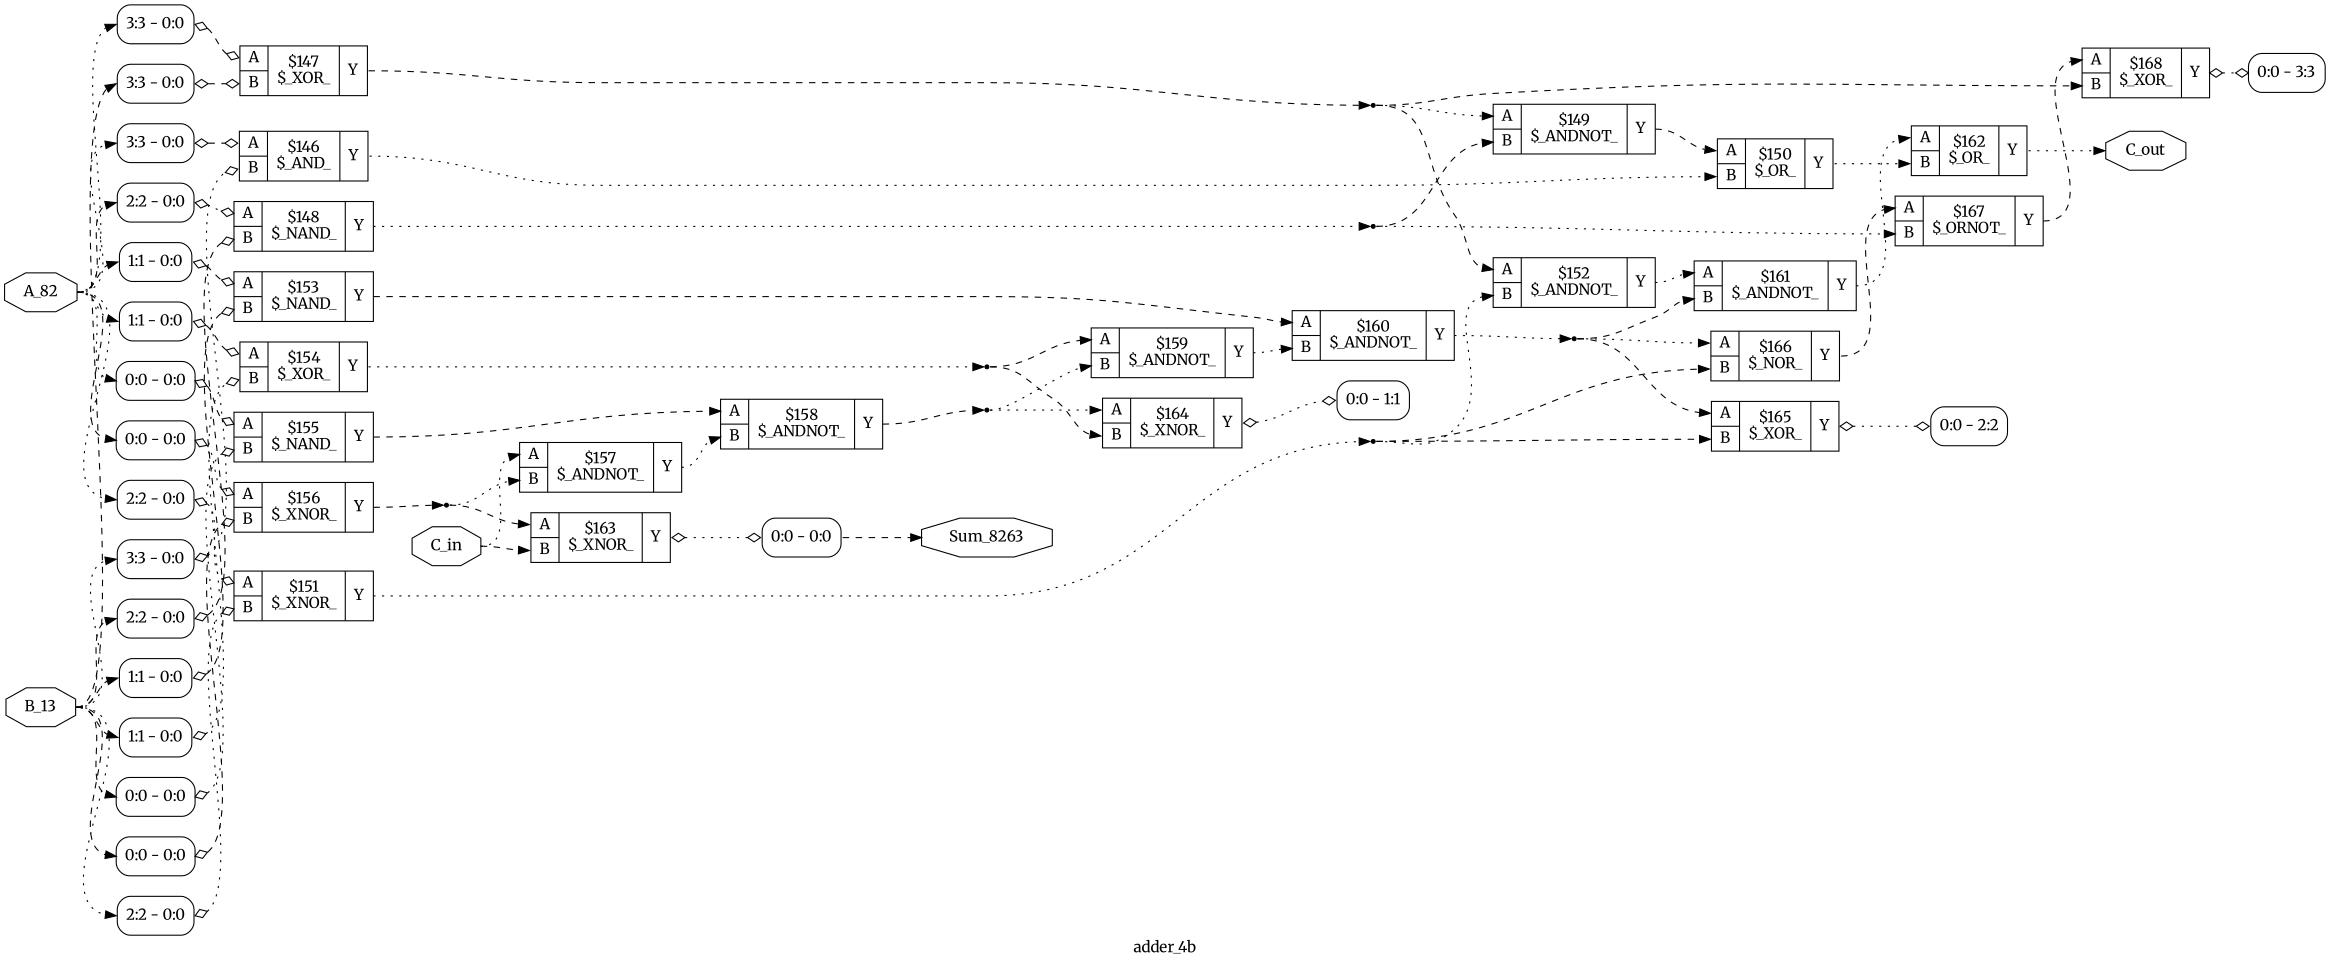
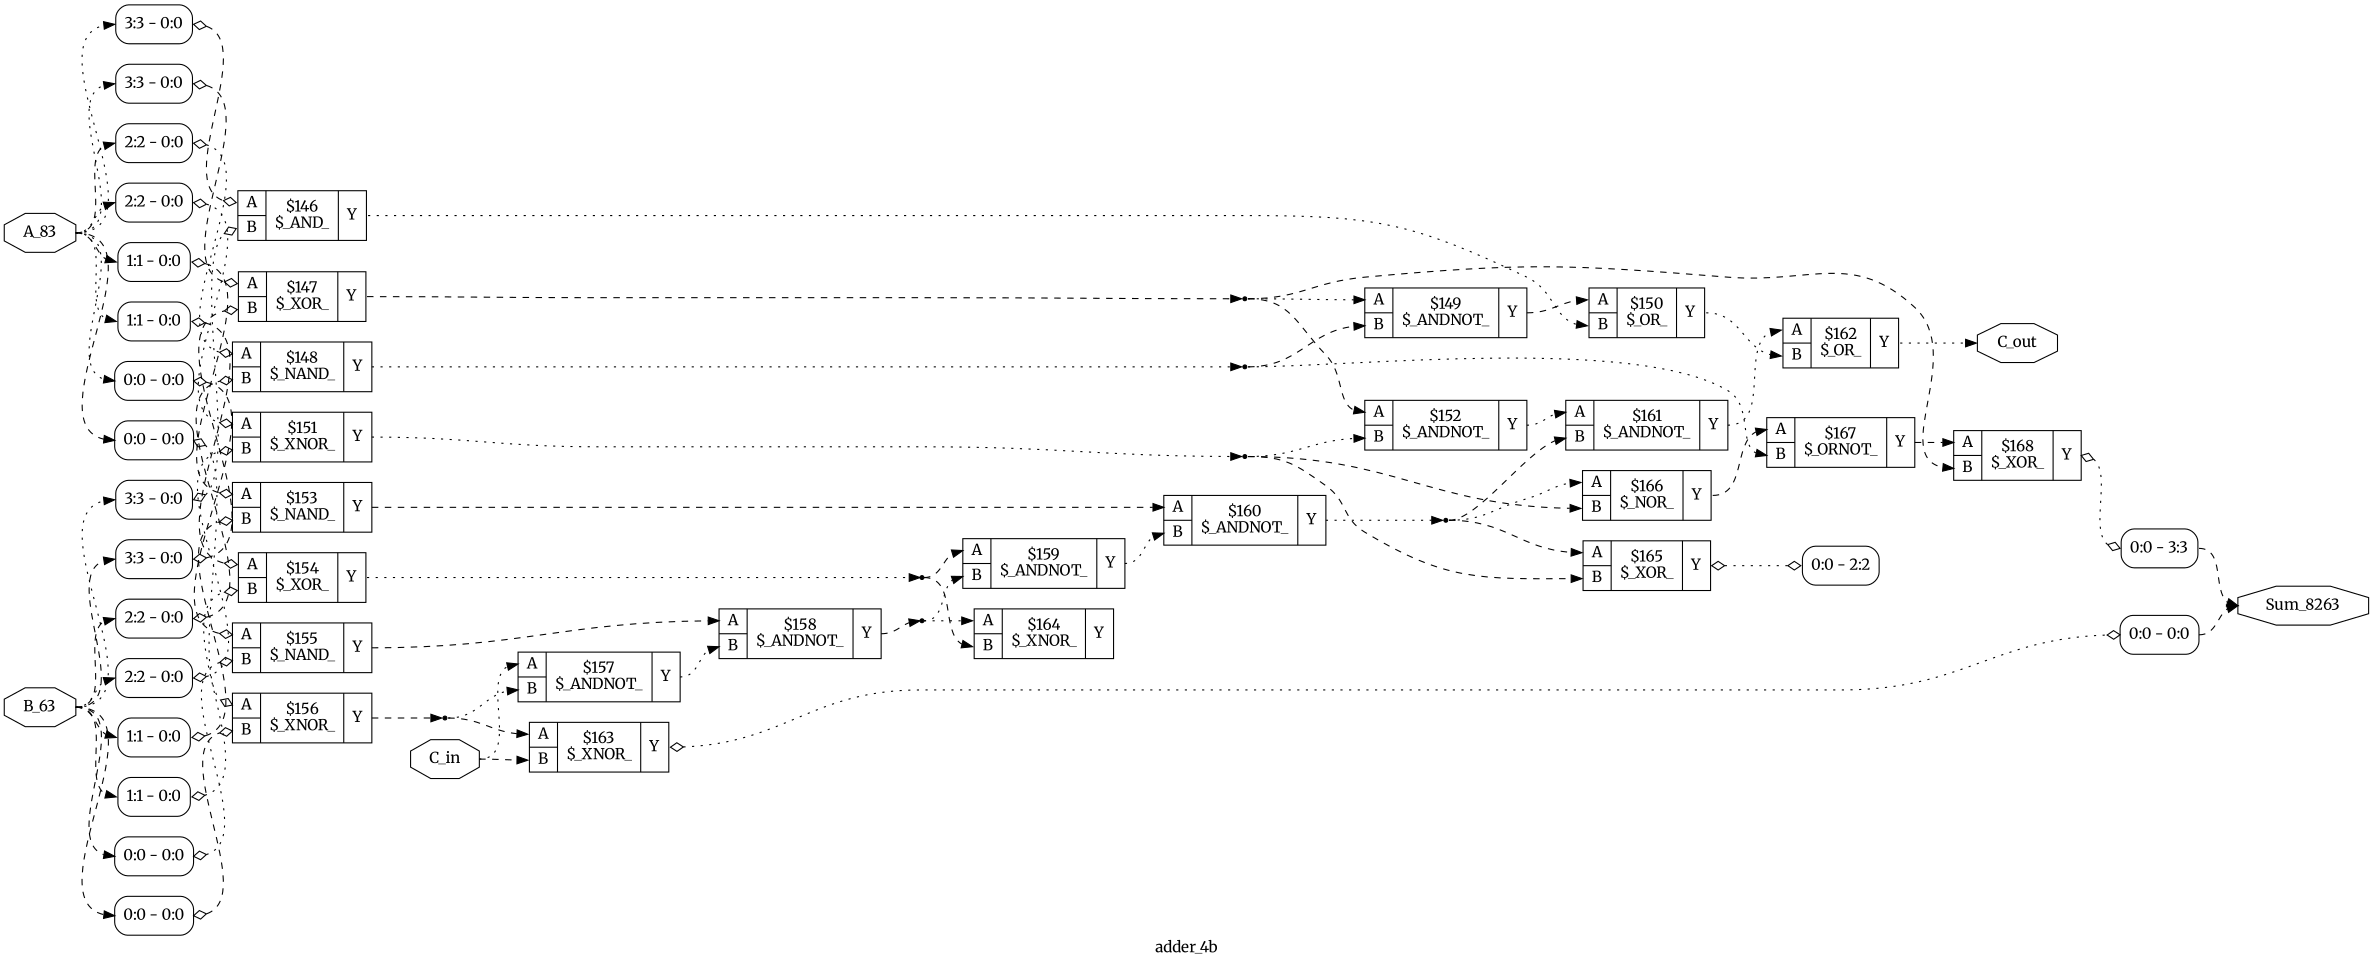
  digraph {
    fontname=Merriweather
    label=adder_4b
    rankdir=LR
    remincross=true
    node [fontname=Merriweather shape=record]
    edge [color=black fontname=Merriweather headport="p24:w" style=dashed tailport=e]
-   n19 [color=black fontcolor=black label=A_82 shape=octagon]
+   n19 [color=black fontcolor=black label=A_83 shape=octagon]
    x0 [label="<s0> 3:3 - 0:0 " style=rounded]
    x2 [label="<s0> 3:3 - 0:0 " style=rounded]
    x4 [label="<s0> 2:2 - 0:0 " style=rounded]
    x6 [label="<s0> 2:2 - 0:0 " style=rounded]
    x8 [label="<s0> 1:1 - 0:0 " style=rounded]
    x10 [label="<s0> 1:1 - 0:0 " style=rounded]
    x12 [label="<s0> 0:0 - 0:0 " style=rounded]
    x14 [label="<s0> 0:0 - 0:0 " style=rounded]
    c27 [label="{{<p24> A|<p25> B}|$146\n$_AND_|{<p26> Y}}"]
    c28 [label="{{<p24> A|<p25> B}|$147\n$_XOR_|{<p26> Y}}"]
    c29 [label="{{<p24> A|<p25> B}|$148\n$_NAND_|{<p26> Y}}"]
    c32 [label="{{<p24> A|<p25> B}|$151\n$_XNOR_|{<p26> Y}}"]
    c34 [label="{{<p24> A|<p25> B}|$153\n$_NAND_|{<p26> Y}}"]
    c35 [label="{{<p24> A|<p25> B}|$154\n$_XOR_|{<p26> Y}}"]
    c36 [label="{{<p24> A|<p25> B}|$155\n$_NAND_|{<p26> Y}}"]
    c37 [label="{{<p24> A|<p25> B}|$156\n$_XNOR_|{<p26> Y}}"]
-   n20 [color=black fontcolor=black label=B_13 shape=octagon]
+   n20 [color=black fontcolor=black label=B_63 shape=octagon]
    x1 [label="<s0> 3:3 - 0:0 " style=rounded]
    x3 [label="<s0> 3:3 - 0:0 " style=rounded]
    x5 [label="<s0> 2:2 - 0:0 " style=rounded]
    x7 [label="<s0> 2:2 - 0:0 " style=rounded]
    x9 [label="<s0> 1:1 - 0:0 " style=rounded]
    x11 [label="<s0> 1:1 - 0:0 " style=rounded]
    x13 [label="<s0> 0:0 - 0:0 " style=rounded]
    x15 [label="<s0> 0:0 - 0:0 " style=rounded]
    n21 [color=black fontcolor=black label=C_in shape=octagon]
    c38 [label="{{<p24> A|<p25> B}|$157\n$_ANDNOT_|{<p26> Y}}"]
    c44 [label="{{<p24> A|<p25> B}|$163\n$_XNOR_|{<p26> Y}}"]
    c39 [label="{{<p24> A|<p25> B}|$158\n$_ANDNOT_|{<p26> Y}}"]
    x16 [label="<s0> 0:0 - 0:0 " style=rounded]
    n22 [color=black fontcolor=black label=C_out shape=octagon]
    n23 [color=black fontcolor=black label=Sum_8263 shape=octagon]
    c31 [label="{{<p24> A|<p25> B}|$150\n$_OR_|{<p26> Y}}"]
    c43 [label="{{<p24> A|<p25> B}|$162\n$_OR_|{<p26> Y}}"]
    n2 [shape=point]
    c30 [label="{{<p24> A|<p25> B}|$149\n$_ANDNOT_|{<p26> Y}}"]
    c33 [label="{{<p24> A|<p25> B}|$152\n$_ANDNOT_|{<p26> Y}}"]
    c49 [label="{{<p24> A|<p25> B}|$168\n$_XOR_|{<p26> Y}}"]
    n3 [shape=point]
    c48 [label="{{<p24> A|<p25> B}|$167\n$_ORNOT_|{<p26> Y}}"]
    n6 [shape=point]
    c46 [label="{{<p24> A|<p25> B}|$165\n$_XOR_|{<p26> Y}}"]
    c47 [label="{{<p24> A|<p25> B}|$166\n$_NOR_|{<p26> Y}}"]
    c42 [label="{{<p24> A|<p25> B}|$161\n$_ANDNOT_|{<p26> Y}}"]
    c41 [label="{{<p24> A|<p25> B}|$160\n$_ANDNOT_|{<p26> Y}}"]
    n15 [shape=point]
    n9 [shape=point]
    c40 [label="{{<p24> A|<p25> B}|$159\n$_ANDNOT_|{<p26> Y}}"]
    c45 [label="{{<p24> A|<p25> B}|$164\n$_XNOR_|{<p26> Y}}"]
    n13 [shape=point]
    n11 [shape=point]
-   x17 [label="<s0> 0:0 - 1:1 " style=rounded]
    x18 [label="<s0> 0:0 - 2:2 " style=rounded]
    x19 [label="<s0> 0:0 - 3:3 " style=rounded]
    n19 -> x0 [headport="s0:w" style=dotted]
    n19 -> x2 [headport="s0:w" style=dotted]
    n19 -> x4 [headport="s0:w"]
    n19 -> x6 [headport="s0:w" style=dotted]
    n19 -> x8 [headport="s0:w"]
    n19 -> x10 [headport="s0:w" style=dotted]
    n19 -> x12 [headport="s0:w" style=dotted]
    n19 -> x14 [headport="s0:w"]
    x0 -> c27 [arrowhead=odiamond arrowtail=odiamond dir=both]
    x2 -> c28 [arrowhead=odiamond arrowtail=odiamond dir=both]
    x4 -> c29 [arrowhead=odiamond arrowtail=odiamond dir=both style=dotted]
    x6 -> c32 [arrowhead=odiamond arrowtail=odiamond dir=both style=dotted]
    x8 -> c34 [arrowhead=odiamond arrowtail=odiamond dir=both]
    x10 -> c35 [arrowhead=odiamond arrowtail=odiamond dir=both]
    x12 -> c36 [arrowhead=odiamond arrowtail=odiamond dir=both]
    x14 -> c37 [arrowhead=odiamond arrowtail=odiamond dir=both style=dotted]
    c27 -> c31 [headport="p25:w" style=dotted tailport="p26:e"]
    c28 -> n2 [headport=w tailport="p26:e"]
    c29 -> n3 [headport=w style=dotted tailport="p26:e"]
    c32 -> n6 [headport=w style=dotted tailport="p26:e"]
    c34 -> c41 [tailport="p26:e"]
    c35 -> n9 [headport=w style=dotted tailport="p26:e"]
    c36 -> c39 [tailport="p26:e"]
    c37 -> n11 [headport=w tailport="p26:e"]
    n20 -> x1 [headport="s0:w" style=dotted]
    n20 -> x3 [headport="s0:w"]
    n20 -> x5 [headport="s0:w"]
    n20 -> x7 [headport="s0:w" style=dotted]
    n20 -> x9 [headport="s0:w"]
    n20 -> x11 [headport="s0:w"]
    n20 -> x13 [headport="s0:w"]
    n20 -> x15 [headport="s0:w"]
    x1 -> c27 [arrowhead=odiamond arrowtail=odiamond dir=both headport="p25:w" style=dotted]
    x3 -> c28 [arrowhead=odiamond arrowtail=odiamond dir=both headport="p25:w"]
    x5 -> c29 [arrowhead=odiamond arrowtail=odiamond dir=both headport="p25:w"]
    x7 -> c32 [arrowhead=odiamond arrowtail=odiamond dir=both headport="p25:w" style=dotted]
    x9 -> c34 [arrowhead=odiamond arrowtail=odiamond dir=both headport="p25:w"]
    x11 -> c35 [arrowhead=odiamond arrowtail=odiamond dir=both headport="p25:w" style=dotted]
    x13 -> c36 [arrowhead=odiamond arrowtail=odiamond dir=both headport="p25:w" style=dotted]
    x15 -> c37 [arrowhead=odiamond arrowtail=odiamond dir=both headport="p25:w"]
    n21 -> c38 [style=dotted]
    n21 -> c44 [headport="p25:w"]
    c38 -> c39 [headport="p25:w" style=dotted tailport="p26:e"]
    c44 -> x16 [arrowhead=odiamond arrowtail=odiamond dir=both headport=w style=dotted tailport="p26:e"]
    c39 -> n13 [headport=w tailport="p26:e"]
    x16 -> n23 [headport=w tailport="s0:e"]
    c31 -> c43 [headport="p25:w" style=dotted tailport="p26:e"]
    c43 -> n22 [headport=w style=dotted tailport="p26:e"]
    n2 -> c30 [style=dotted]
    n2 -> c33
    n2 -> c49 [headport="p25:w"]
    c30 -> c31 [tailport="p26:e"]
    c33 -> c42 [style=dotted tailport="p26:e"]
    c49 -> x19 [arrowhead=odiamond arrowtail=odiamond dir=both headport=w style=dotted tailport="p26:e"]
    n3 -> c30 [headport="p25:w"]
    n3 -> c48 [headport="p25:w" style=dotted]
    c48 -> c49 [tailport="p26:e"]
    n6 -> c33 [headport="p25:w" style=dotted]
    n6 -> c46 [headport="p25:w"]
    n6 -> c47 [headport="p25:w"]
    c46 -> x18 [arrowhead=odiamond arrowtail=odiamond dir=both headport=w style=dotted tailport="p26:e"]
    c47 -> c48 [tailport="p26:e"]
    c42 -> c43 [style=dotted tailport="p26:e"]
    c41 -> n15 [headport=w style=dotted tailport="p26:e"]
    n15 -> c46
    n15 -> c47 [style=dotted]
    n15 -> c42 [headport="p25:w"]
    n9 -> c40
    n9 -> c45 [headport="p25:w"]
    c40 -> c41 [headport="p25:w" style=dotted tailport="p26:e"]
-   c45 -> x17 [arrowhead=odiamond arrowtail=odiamond dir=both headport=w style=dotted tailport="p26:e"]
    n13 -> c40 [headport="p25:w" style=dotted]
    n13 -> c45 [style=dotted]
    n11 -> c38 [headport="p25:w" style=dotted]
    n11 -> c44
+   x19 -> n23 [headport=w tailport="s0:e"]
  }
